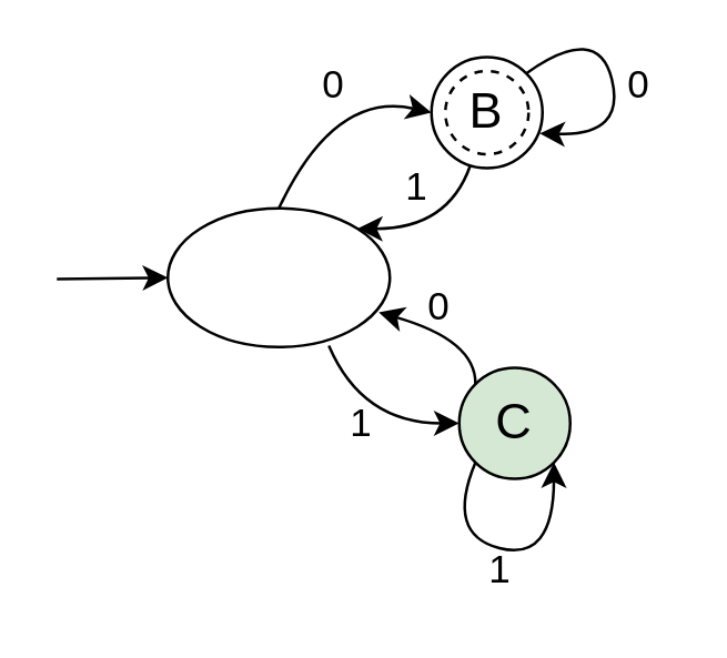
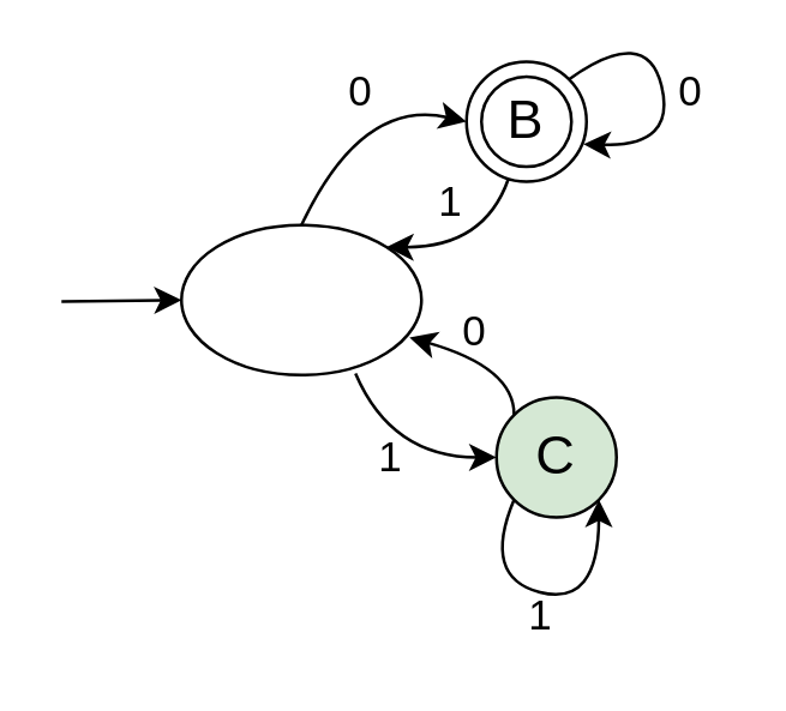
  <mxCell id="0" />
  <mxCell id="1" parent="0" />
  <mxCell id="2" value="" style="endArrow=classic;html=1;fontSize=18;entryX=0;entryY=0.5;entryDx=0;entryDy=0;" parent="1" edge="1" target="16"><mxGeometry width="50" height="50" relative="1" as="geometry"><mxPoint x="20" y="100" as="sourcePoint" /><mxPoint x="100" y="111" as="targetPoint" /></mxGeometry></mxCell>
  <mxCell id="3" value="C" style="ellipse;whiteSpace=wrap;html=1;fontSize=18;fillColor=#d5e8d4;" vertex="1" parent="1"><mxGeometry x="165" y="132" width="40" height="40" as="geometry" /></mxCell>
  <mxCell id="4" value="" style="group" vertex="1" connectable="0" parent="1"><mxGeometry x="155" y="20" width="40" height="40" as="geometry" /></mxCell>
  <mxCell id="5" value="" style="ellipse;whiteSpace=wrap;html=1;fontSize=18;" vertex="1" parent="4"><mxGeometry width="40" height="40" as="geometry" /></mxCell>
- <mxCell id="6" value="B" style="ellipse;whiteSpace=wrap;html=1;aspect=fixed;fillColor=none;gradientColor=none;fontSize=18;dashed=1;" vertex="1" parent="4"><mxGeometry x="5" y="5" width="30" height="30" as="geometry" /></mxCell>
+ <mxCell id="6" value="B" style="ellipse;whiteSpace=wrap;html=1;aspect=fixed;fillColor=none;gradientColor=none;fontSize=18;" vertex="1" parent="4"><mxGeometry x="5" y="5" width="30" height="30" as="geometry" /></mxCell>
  <mxCell id="7" value="" style="curved=1;endArrow=classic;html=1;fontSize=18;exitX=1;exitY=0;exitDx=0;exitDy=0;entryX=1.133;entryY=0.75;entryDx=0;entryDy=0;entryPerimeter=0;" edge="1" parent="4" source="5" target="6"><mxGeometry width="50" height="50" relative="1" as="geometry"><mxPoint x="-140" y="250" as="sourcePoint" /><mxPoint x="70" y="37.5" as="targetPoint" /><Array as="points"><mxPoint x="60" y="-12.5" /><mxPoint x="70" y="28.5" /></Array></mxGeometry></mxCell>
  <mxCell id="8" value="" style="curved=1;endArrow=classic;html=1;fontSize=18;exitX=0.5;exitY=0;exitDx=0;exitDy=0;entryX=0;entryY=0.5;entryDx=0;entryDy=0;" edge="1" parent="1" source="16" target="5"><mxGeometry width="50" height="50" relative="1" as="geometry"><mxPoint x="119" y="82" as="sourcePoint" /><mxPoint x="130" y="12" as="targetPoint" /><Array as="points"><mxPoint x="120" y="32" /></Array></mxGeometry></mxCell>
  <mxCell id="9" value="" style="curved=1;endArrow=classic;html=1;fontSize=18;entryX=0;entryY=0.5;entryDx=0;entryDy=0;exitX=0.725;exitY=0.99;exitDx=0;exitDy=0;exitPerimeter=0;" edge="1" parent="1" source="16" target="3"><mxGeometry width="50" height="50" relative="1" as="geometry"><mxPoint x="80" y="182" as="sourcePoint" /><mxPoint x="100" y="202" as="targetPoint" /><Array as="points"><mxPoint x="130" y="152" /></Array></mxGeometry></mxCell>
  <mxCell id="10" value="" style="curved=1;endArrow=classic;html=1;fontSize=18;exitX=0;exitY=1;exitDx=0;exitDy=0;entryX=1;entryY=1;entryDx=0;entryDy=0;" edge="1" parent="1" source="3" target="3"><mxGeometry width="50" height="50" relative="1" as="geometry"><mxPoint x="50" y="252" as="sourcePoint" /><mxPoint x="100" y="202" as="targetPoint" /><Array as="points"><mxPoint x="160" y="192" /><mxPoint x="199" y="202" /></Array></mxGeometry></mxCell>
  <mxCell id="11" value="0" style="text;html=1;strokeColor=none;fillColor=none;align=center;verticalAlign=middle;whiteSpace=wrap;rounded=0;fontSize=14;" vertex="1" parent="1"><mxGeometry x="110" y="20" width="20" height="20" as="geometry" /></mxCell>
  <mxCell id="12" value="0" style="text;html=1;strokeColor=none;fillColor=none;align=center;verticalAlign=middle;whiteSpace=wrap;rounded=0;fontSize=14;" vertex="1" parent="1"><mxGeometry x="220" y="20" width="20" height="20" as="geometry" /></mxCell>
  <mxCell id="13" value="1" style="text;html=1;strokeColor=none;fillColor=none;align=center;verticalAlign=middle;whiteSpace=wrap;rounded=0;fontSize=14;" vertex="1" parent="1"><mxGeometry x="120" y="142" width="20" height="20" as="geometry" /></mxCell>
  <mxCell id="14" value="1" style="text;html=1;strokeColor=none;fillColor=none;align=center;verticalAlign=middle;whiteSpace=wrap;rounded=0;fontSize=14;" vertex="1" parent="1"><mxGeometry x="170" y="194.5" width="20" height="20" as="geometry" /></mxCell>
  <mxCell id="15" value="" style="group" vertex="1" connectable="0" parent="1"><mxGeometry x="60" y="74.5" width="80" height="50" as="geometry" /></mxCell>
  <mxCell id="16" value="" style="ellipse;whiteSpace=wrap;html=1;fillColor=none;gradientColor=none;fontSize=18;" vertex="1" parent="15"><mxGeometry width="80" height="50" as="geometry" /></mxCell>
  <mxCell id="17" value="" style="curved=1;endArrow=classic;html=1;fontSize=18;exitX=0;exitY=0;exitDx=0;exitDy=0;entryX=0.95;entryY=0.75;entryDx=0;entryDy=0;entryPerimeter=0;" edge="1" parent="1" source="3" target="16"><mxGeometry width="50" height="50" relative="1" as="geometry"><mxPoint x="10" y="282" as="sourcePoint" /><mxPoint x="60" y="232" as="targetPoint" /><Array as="points"><mxPoint x="171" y="122" /></Array></mxGeometry></mxCell>
  <mxCell id="18" value="0" style="text;html=1;strokeColor=none;fillColor=none;align=center;verticalAlign=middle;whiteSpace=wrap;rounded=0;fontSize=14;" vertex="1" parent="1"><mxGeometry x="147.5" y="99.5" width="20" height="20" as="geometry" /></mxCell>
  <mxCell id="19" value="" style="curved=1;endArrow=classic;html=1;fontSize=18;exitX=0.35;exitY=0.975;exitDx=0;exitDy=0;entryX=1;entryY=0;entryDx=0;entryDy=0;exitPerimeter=0;" edge="1" parent="1" source="5" target="16"><mxGeometry width="50" height="50" relative="1" as="geometry"><mxPoint x="210" y="82" as="sourcePoint" /><mxPoint x="140" y="92" as="targetPoint" /><Array as="points"><mxPoint x="161" y="82" /></Array></mxGeometry></mxCell>
  <mxCell id="20" value="1" style="text;html=1;strokeColor=none;fillColor=none;align=center;verticalAlign=middle;whiteSpace=wrap;rounded=0;fontSize=14;" vertex="1" parent="1"><mxGeometry x="140" y="57" width="20" height="20" as="geometry" /></mxCell>
